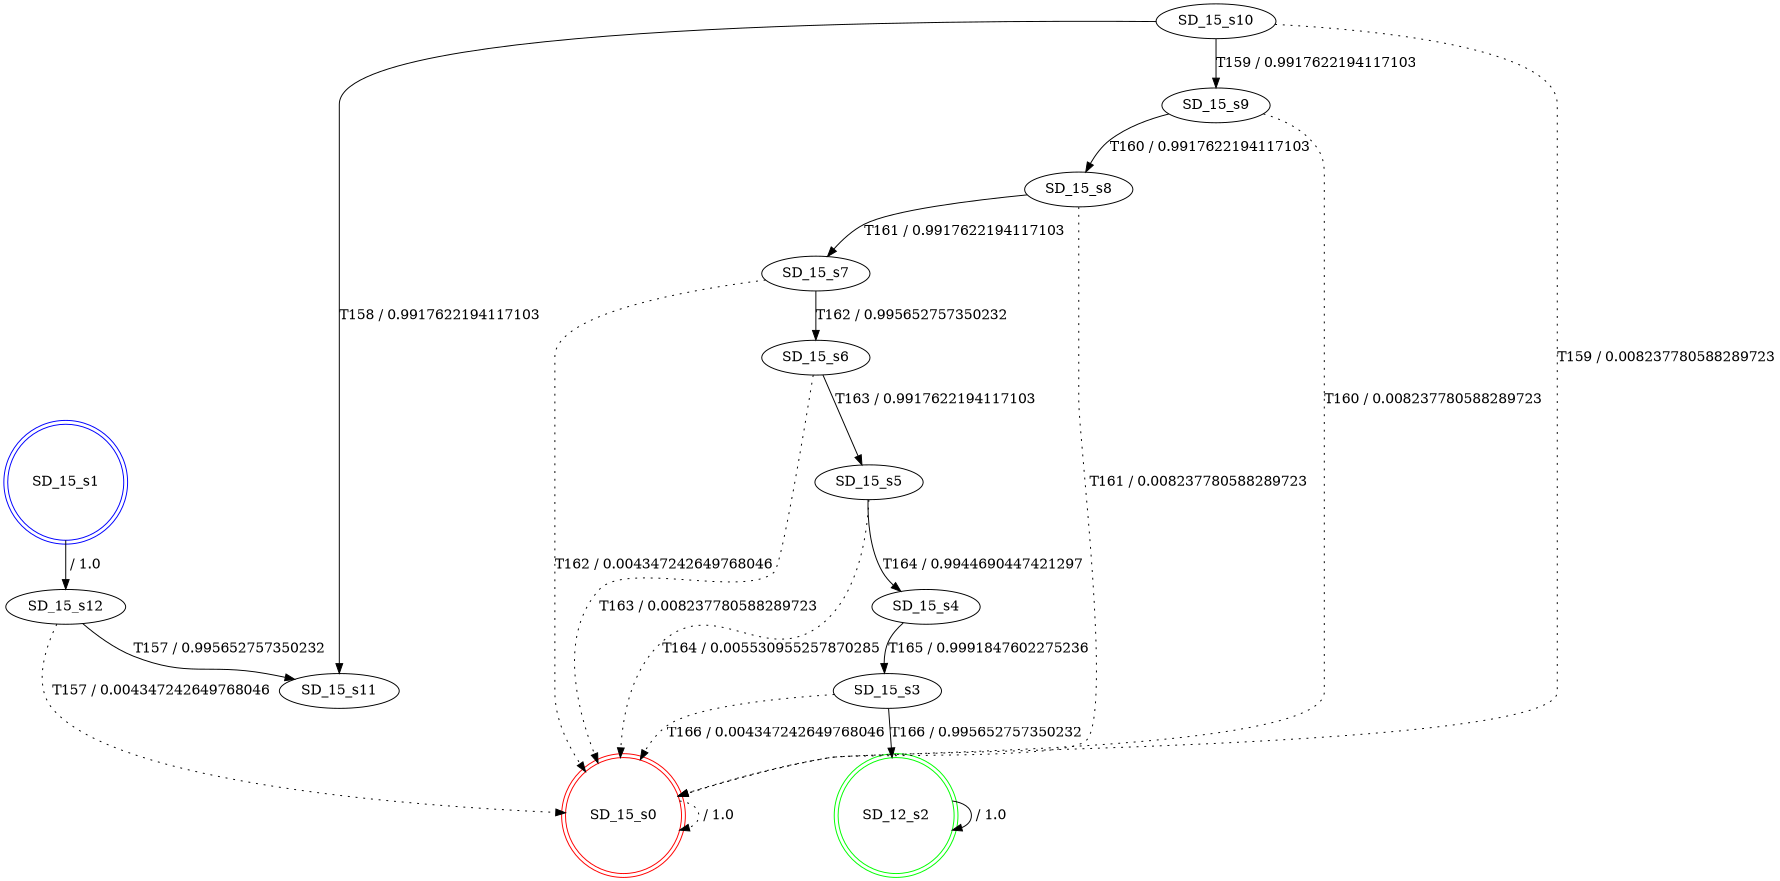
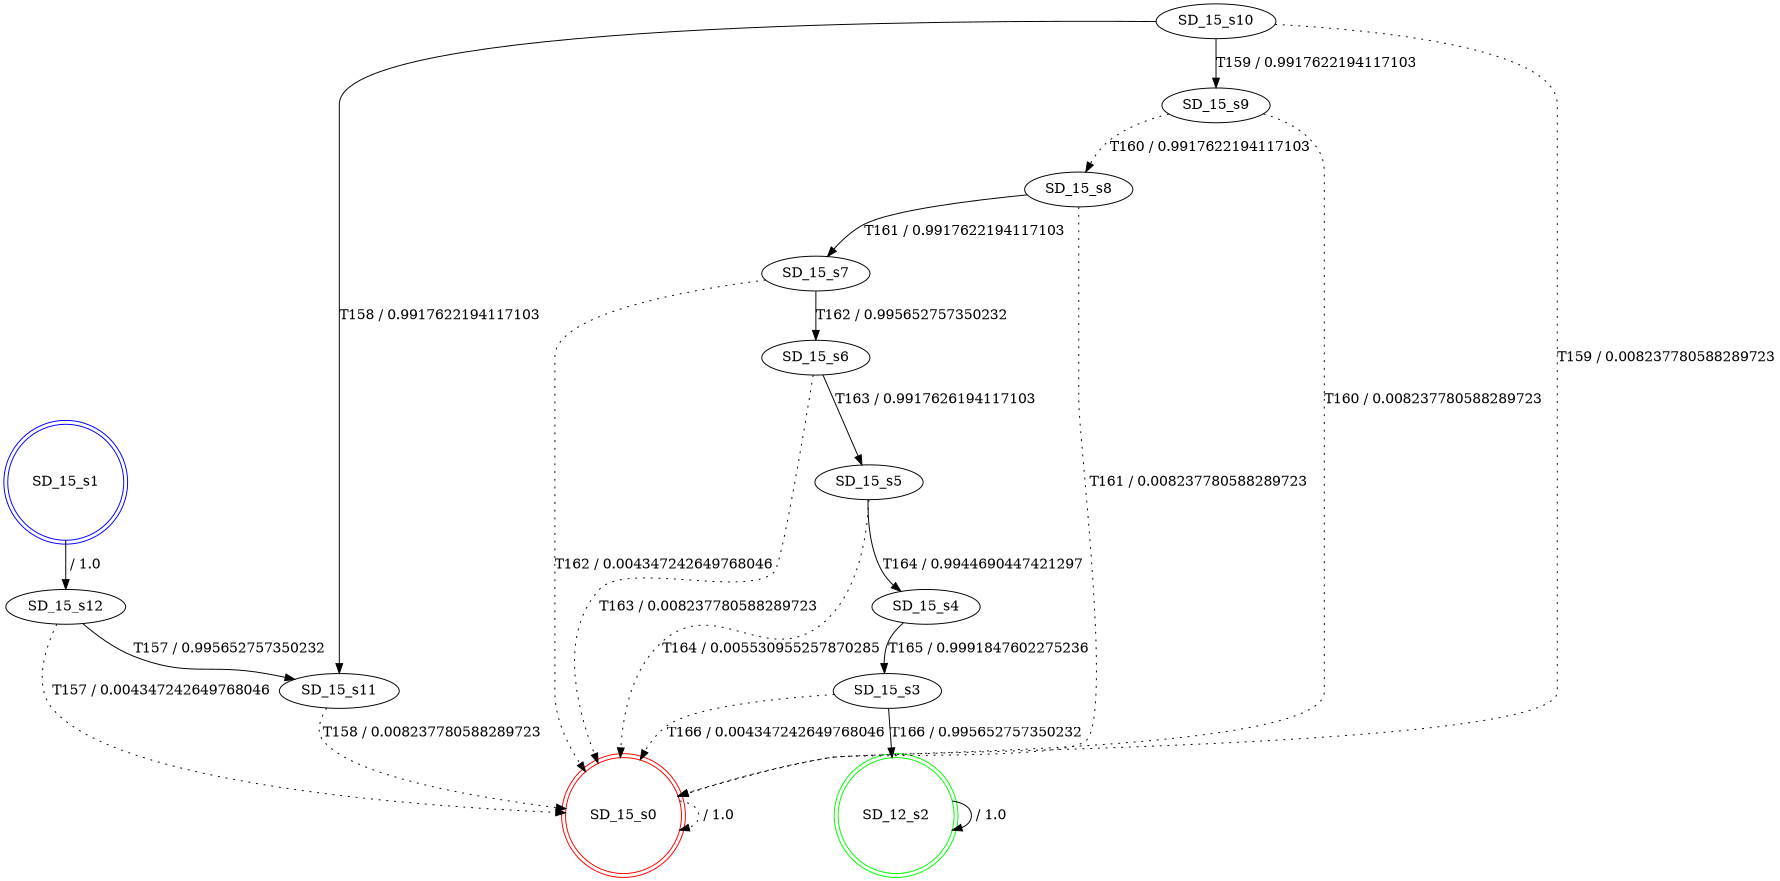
  digraph {
    n1 [color=red label=SD_15_s0 shape=doublecircle]
    n2 [color=blue label=SD_15_s1 shape=doublecircle]
    n3 [label=SD_15_s12]
    n4 [label=SD_15_s11]
    n5 [color=green label=SD_12_s2 shape=doublecircle]
    n6 [label=SD_15_s3]
    n7 [label=SD_15_s4]
    n8 [label=SD_15_s5]
    n9 [label=SD_15_s6]
    n10 [label=SD_15_s7]
    n11 [label=SD_15_s8]
    n12 [label=SD_15_s9]
    n13 [label=SD_15_s10]
    n1 -> n1 [label=" / 1.0" style=dotted]
    n2 -> n3 [label=" / 1.0"]
    n3 -> n1 [label="T157 / 0.004347242649768046" style=dotted]
    n3 -> n4 [label="T157 / 0.995652757350232"]
+   n4 -> n1 [label="T158 / 0.008237780588289723" style=dotted]
    n5 -> n5 [label=" / 1.0"]
    n6 -> n1 [label="T166 / 0.004347242649768046" style=dotted]
    n6 -> n5 [label="T166 / 0.995652757350232"]
    n7 -> n6 [label="T165 / 0.9991847602275236"]
    n8 -> n1 [label="T164 / 0.005530955257870285" style=dotted]
    n8 -> n7 [label="T164 / 0.9944690447421297"]
    n9 -> n1 [label="T163 / 0.008237780588289723" style=dotted]
-   n9 -> n8 [label="T163 / 0.9917622194117103"]
+   n9 -> n8 [label="T163 / 0.9917626194117103"]
    n10 -> n1 [label="T162 / 0.004347242649768046" style=dotted]
    n10 -> n9 [label="T162 / 0.995652757350232"]
    n11 -> n1 [label="T161 / 0.008237780588289723" style=dotted]
    n11 -> n10 [label="T161 / 0.9917622194117103"]
    n12 -> n1 [label="T160 / 0.008237780588289723" style=dotted]
-   n12 -> n11 [label="T160 / 0.9917622194117103"]
+   n12 -> n11 [label="T160 / 0.9917622194117103" style=dotted]
    n13 -> n1 [label="T159 / 0.008237780588289723" style=dotted]
    n13 -> n4 [label="T158 / 0.9917622194117103"]
    n13 -> n12 [label="T159 / 0.9917622194117103"]
  }
